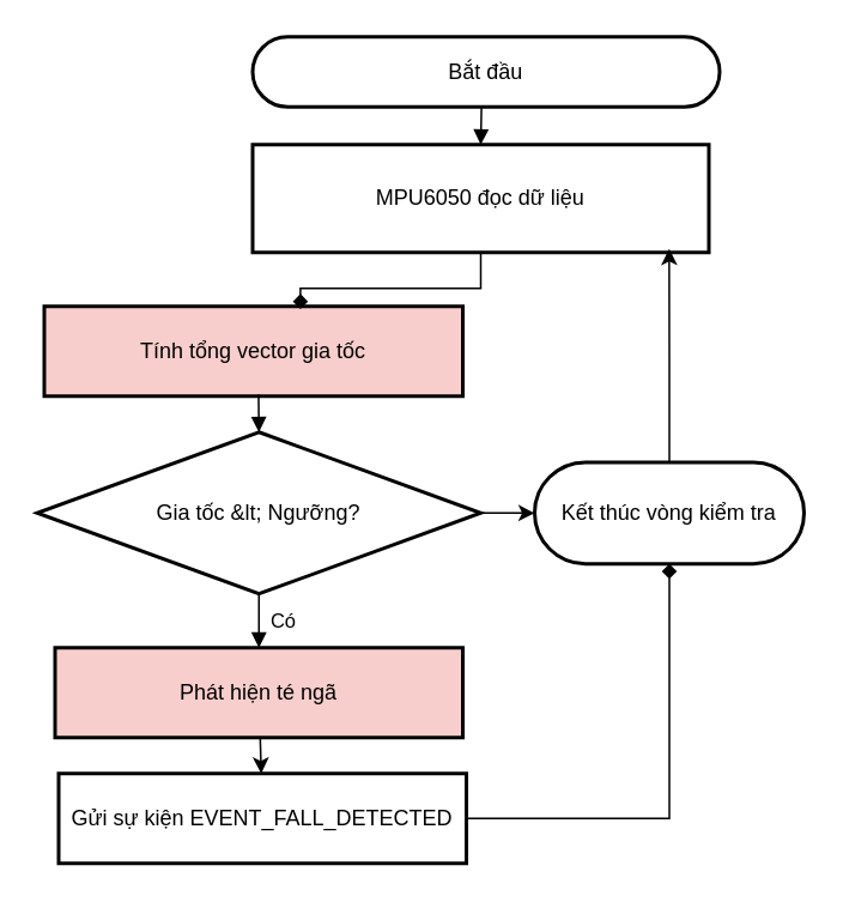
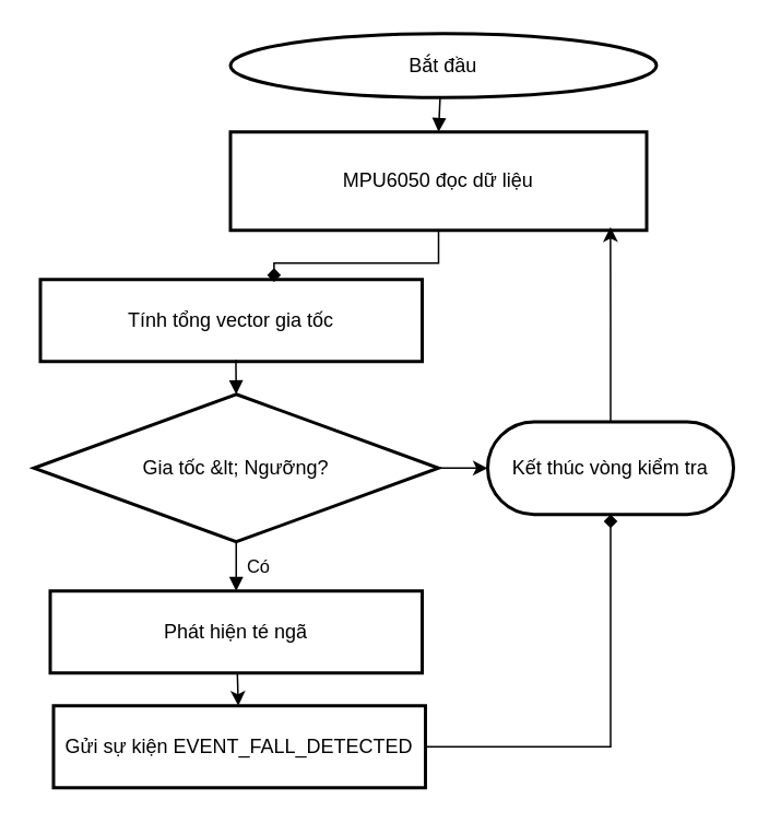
  <mxCell id="0" />
  <mxCell id="1" parent="0" />
- <mxCell id="2" value="Bắt đầu" style="rounded=1;whiteSpace=wrap;arcSize=50;strokeWidth=2;labelBackgroundColor=none;" parent="1" vertex="1"><mxGeometry x="140" y="20" width="260" height="39" as="geometry" /></mxCell>
+ <mxCell id="2" value="Bắt đầu" style="ellipse;whiteSpace=wrap;arcSize=50;strokeWidth=2;labelBackgroundColor=none;" parent="1" vertex="1"><mxGeometry x="140" y="20" width="260" height="39" as="geometry" /></mxCell>
  <mxCell id="3" value="MPU6050 đọc dữ liệu" style="whiteSpace=wrap;strokeWidth=2;labelBackgroundColor=none;" parent="1" vertex="1"><mxGeometry x="140" y="80" width="254" height="60" as="geometry" /></mxCell>
- <mxCell id="4" value="Tính tổng vector gia tốc" style="whiteSpace=wrap;strokeWidth=2;labelBackgroundColor=none;fillColor=#f8cecc;" parent="1" vertex="1"><mxGeometry x="24" y="170" width="233" height="50" as="geometry" /></mxCell>
+ <mxCell id="4" value="Tính tổng vector gia tốc" style="whiteSpace=wrap;strokeWidth=2;labelBackgroundColor=none;" parent="1" vertex="1"><mxGeometry x="24" y="170" width="233" height="50" as="geometry" /></mxCell>
  <mxCell id="5" style="edgeStyle=orthogonalEdgeStyle;rounded=0;orthogonalLoop=1;jettySize=auto;html=1;labelBackgroundColor=none;fontColor=default;" edge="1" parent="1" source="6" target="11"><mxGeometry relative="1" as="geometry" /></mxCell>
  <mxCell id="6" value="Gia tốc &amp;lt; Ngưỡng?" style="rhombus;strokeWidth=2;whiteSpace=wrap;labelBackgroundColor=none;" parent="1" vertex="1"><mxGeometry x="20" y="240" width="247" height="90" as="geometry" /></mxCell>
  <mxCell id="7" value="" style="rounded=0;orthogonalLoop=1;jettySize=auto;html=1;labelBackgroundColor=none;fontColor=default;" edge="1" parent="1" source="8" target="10"><mxGeometry relative="1" as="geometry" /></mxCell>
- <mxCell id="8" value="Phát hiện té ngã" style="whiteSpace=wrap;strokeWidth=2;labelBackgroundColor=none;fillColor=#f8cecc;" parent="1" vertex="1"><mxGeometry x="30" y="360" width="227" height="50" as="geometry" /></mxCell>
+ <mxCell id="8" value="Phát hiện té ngã" style="whiteSpace=wrap;strokeWidth=2;labelBackgroundColor=none;" parent="1" vertex="1"><mxGeometry x="30" y="360" width="227" height="50" as="geometry" /></mxCell>
  <mxCell id="9" style="edgeStyle=orthogonalEdgeStyle;rounded=0;orthogonalLoop=1;jettySize=auto;html=1;labelBackgroundColor=none;fontColor=default;entryX=0.5;entryY=1;entryDx=0;entryDy=0;endArrow=diamond;" parent="1" source="10" edge="1" target="11"><mxGeometry relative="1" as="geometry"><mxPoint x="337" y="440" as="targetPoint" /></mxGeometry></mxCell>
  <mxCell id="10" value="Gửi sự kiện EVENT_FALL_DETECTED" style="whiteSpace=wrap;strokeWidth=2;labelBackgroundColor=none;" parent="1" vertex="1"><mxGeometry x="32" y="430" width="227" height="50" as="geometry" /></mxCell>
  <mxCell id="11" value="Kết thúc vòng kiểm tra" style="rounded=1;whiteSpace=wrap;arcSize=50;strokeWidth=2;labelBackgroundColor=none;" parent="1" vertex="1"><mxGeometry x="297" y="256.75" width="150" height="56.5" as="geometry" /></mxCell>
  <mxCell id="12" value="" style="curved=1;startArrow=none;endArrow=block;exitX=0.49;exitY=1;entryX=0.5;entryY=0;rounded=0;labelBackgroundColor=none;fontColor=default;" parent="1" source="2" target="3" edge="1"><mxGeometry relative="1" as="geometry"><Array as="points" /></mxGeometry></mxCell>
  <mxCell id="13" value="" style="curved=1;startArrow=none;endArrow=block;exitX=0.512;exitY=0.98;entryX=0.5;entryY=0;rounded=0;labelBackgroundColor=none;fontColor=default;exitDx=0;exitDy=0;exitPerimeter=0;" parent="1" source="4" target="6" edge="1"><mxGeometry relative="1" as="geometry"><Array as="points" /></mxGeometry></mxCell>
  <mxCell id="14" value="Có" style="startArrow=none;endArrow=block;exitX=0.5;exitY=1;entryX=0.5;entryY=0;rounded=0;exitDx=0;exitDy=0;entryDx=0;entryDy=0;labelBackgroundColor=none;fontColor=default;" parent="1" source="6" target="8" edge="1"><mxGeometry x="-0.006" y="14" relative="1" as="geometry"><mxPoint as="offset" /></mxGeometry></mxCell>
  <mxCell id="15" style="edgeStyle=orthogonalEdgeStyle;rounded=0;orthogonalLoop=1;jettySize=auto;html=1;exitX=0.5;exitY=1;exitDx=0;exitDy=0;entryX=0.612;entryY=0.03;entryDx=0;entryDy=0;entryPerimeter=0;labelBackgroundColor=none;fontColor=default;endArrow=diamond;" edge="1" parent="1" source="3" target="4"><mxGeometry relative="1" as="geometry" /></mxCell>
  <mxCell id="16" style="edgeStyle=orthogonalEdgeStyle;rounded=0;orthogonalLoop=1;jettySize=auto;html=1;entryX=0.913;entryY=0.967;entryDx=0;entryDy=0;entryPerimeter=0;labelBackgroundColor=none;fontColor=default;" edge="1" parent="1" source="11" target="3"><mxGeometry relative="1" as="geometry" /></mxCell>
